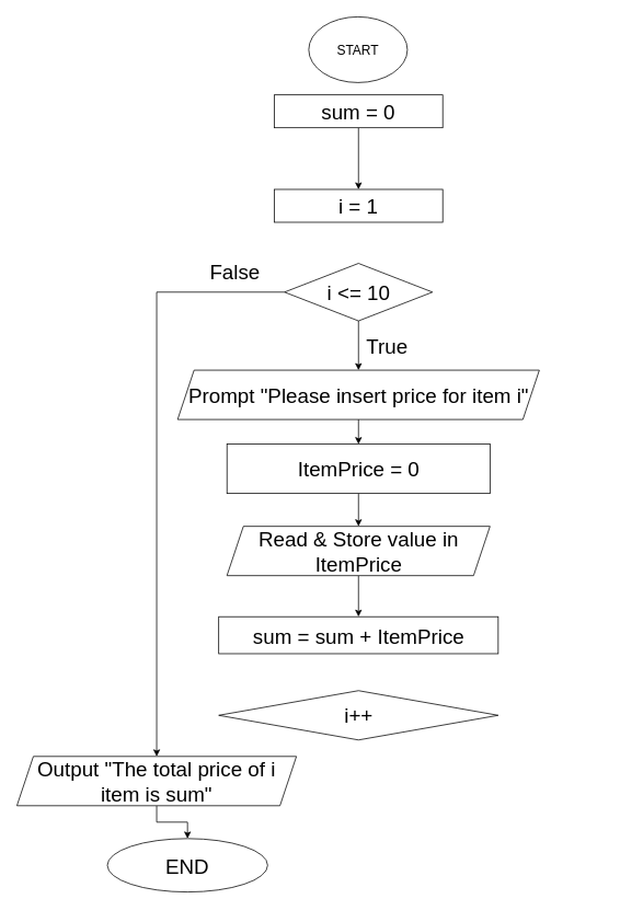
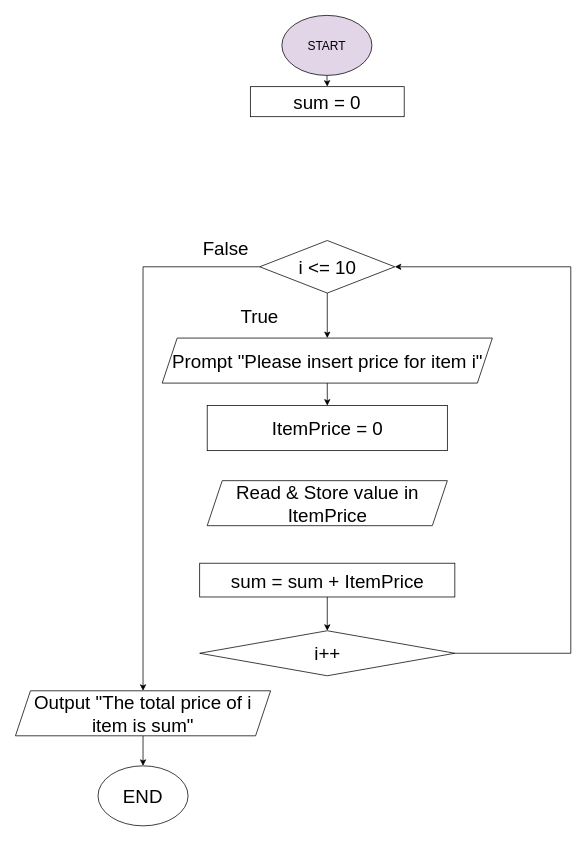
  <mxCell id="0" />
  <mxCell id="1" parent="0" />
- <mxCell id="3" value="START" style="ellipse;whiteSpace=wrap;html=1;fontSize=16;" parent="1" vertex="1"><mxGeometry x="375" y="20" width="120" height="80" as="geometry" /></mxCell>
- <mxCell id="4" style="edgeStyle=orthogonalEdgeStyle;rounded=0;orthogonalLoop=1;jettySize=auto;html=1;exitX=0.5;exitY=1;exitDx=0;exitDy=0;entryX=0.5;entryY=0;entryDx=0;entryDy=0;fontSize=25;" parent="1" source="5" target="11" edge="1"><mxGeometry relative="1" as="geometry" /></mxCell>
+ <mxCell id="2" style="edgeStyle=orthogonalEdgeStyle;rounded=0;orthogonalLoop=1;jettySize=auto;html=1;exitX=0.5;exitY=1;exitDx=0;exitDy=0;entryX=0.5;entryY=0;entryDx=0;entryDy=0;" parent="1" source="3" target="5" edge="1"><mxGeometry relative="1" as="geometry" /></mxCell>
+ <mxCell id="3" value="START" style="ellipse;whiteSpace=wrap;html=1;fontSize=16;fillColor=#e1d5e7;" parent="1" vertex="1"><mxGeometry x="375" y="20" width="120" height="80" as="geometry" /></mxCell>
  <mxCell id="5" value="sum = 0" style="rounded=0;whiteSpace=wrap;html=1;fontSize=25;" parent="1" vertex="1"><mxGeometry x="333" y="115" width="205" height="40" as="geometry" /></mxCell>
  <mxCell id="6" style="edgeStyle=orthogonalEdgeStyle;rounded=0;orthogonalLoop=1;jettySize=auto;html=1;exitX=0.5;exitY=1;exitDx=0;exitDy=0;fontSize=25;" parent="1" source="8" target="10" edge="1"><mxGeometry relative="1" as="geometry" /></mxCell>
  <mxCell id="7" style="edgeStyle=orthogonalEdgeStyle;rounded=0;orthogonalLoop=1;jettySize=auto;html=1;exitX=0;exitY=0.5;exitDx=0;exitDy=0;fontSize=25;" parent="1" source="8" target="22" edge="1"><mxGeometry relative="1" as="geometry"><mxPoint x="80" y="410" as="targetPoint" /></mxGeometry></mxCell>
  <mxCell id="8" value="i &amp;lt;= 10" style="rhombus;whiteSpace=wrap;html=1;fontSize=25;" parent="1" vertex="1"><mxGeometry x="345.5" y="320" width="180" height="70" as="geometry" /></mxCell>
  <mxCell id="9" style="edgeStyle=orthogonalEdgeStyle;rounded=0;orthogonalLoop=1;jettySize=auto;html=1;exitX=0.5;exitY=1;exitDx=0;exitDy=0;entryX=0.5;entryY=0;entryDx=0;entryDy=0;fontSize=25;" parent="1" source="10" target="14" edge="1"><mxGeometry relative="1" as="geometry" /></mxCell>
  <mxCell id="10" value="Prompt &quot;Please insert price for item i&quot;" style="shape=parallelogram;perimeter=parallelogramPerimeter;whiteSpace=wrap;html=1;fixedSize=1;fontSize=25;" parent="1" vertex="1"><mxGeometry x="215.5" y="450" width="440" height="60" as="geometry" /></mxCell>
- <mxCell id="11" value="i = 1" style="rounded=0;whiteSpace=wrap;html=1;fontSize=25;" parent="1" vertex="1"><mxGeometry x="333" y="230" width="205" height="40" as="geometry" /></mxCell>
- <mxCell id="12" value="True" style="text;html=1;align=center;verticalAlign=middle;resizable=0;points=[];autosize=1;strokeColor=none;fillColor=none;fontSize=25;" parent="1" vertex="1"><mxGeometry x="435" y="400" width="70" height="40" as="geometry" /></mxCell>
- <mxCell id="13" style="edgeStyle=orthogonalEdgeStyle;rounded=0;orthogonalLoop=1;jettySize=auto;html=1;exitX=0.5;exitY=1;exitDx=0;exitDy=0;fontSize=25;" parent="1" source="14" target="16" edge="1"><mxGeometry relative="1" as="geometry" /></mxCell>
+ <mxCell id="12" value="True" style="text;html=1;align=center;verticalAlign=middle;resizable=0;points=[];autosize=1;strokeColor=none;fillColor=none;fontSize=25;" parent="1" vertex="1"><mxGeometry x="310" y="400" width="70" height="40" as="geometry" /></mxCell>
  <mxCell id="14" value="ItemPrice = 0" style="rounded=0;whiteSpace=wrap;html=1;fontSize=25;" parent="1" vertex="1"><mxGeometry x="275.5" y="540" width="320" height="60" as="geometry" /></mxCell>
- <mxCell id="15" style="edgeStyle=orthogonalEdgeStyle;rounded=0;orthogonalLoop=1;jettySize=auto;html=1;exitX=0.5;exitY=1;exitDx=0;exitDy=0;fontSize=25;" parent="1" source="16" target="18" edge="1"><mxGeometry relative="1" as="geometry" /></mxCell>
  <mxCell id="16" value="Read &amp;amp; Store value in ItemPrice" style="shape=parallelogram;perimeter=parallelogramPerimeter;whiteSpace=wrap;html=1;fixedSize=1;fontSize=25;" parent="1" vertex="1"><mxGeometry x="275.5" y="640" width="320" height="60" as="geometry" /></mxCell>
+ <mxCell id="17" style="edgeStyle=orthogonalEdgeStyle;rounded=0;orthogonalLoop=1;jettySize=auto;html=1;exitX=0.5;exitY=1;exitDx=0;exitDy=0;entryX=0.5;entryY=0;entryDx=0;entryDy=0;fontSize=25;" parent="1" source="18" target="20" edge="1"><mxGeometry relative="1" as="geometry" /></mxCell>
  <mxCell id="18" value="sum = sum + ItemPrice" style="rounded=0;whiteSpace=wrap;html=1;fontSize=25;" parent="1" vertex="1"><mxGeometry x="265.5" y="750" width="340" height="45" as="geometry" /></mxCell>
+ <mxCell id="19" style="edgeStyle=orthogonalEdgeStyle;rounded=0;orthogonalLoop=1;jettySize=auto;html=1;exitX=1;exitY=0.5;exitDx=0;exitDy=0;entryX=1;entryY=0.5;entryDx=0;entryDy=0;fontSize=25;" parent="1" source="20" target="8" edge="1"><mxGeometry relative="1" as="geometry"><Array as="points"><mxPoint x="760" y="870" /><mxPoint x="760" y="355" /></Array></mxGeometry></mxCell>
  <mxCell id="20" value="i++" style="rhombus;whiteSpace=wrap;html=1;fontSize=25;" parent="1" vertex="1"><mxGeometry x="265.5" y="840" width="340" height="60" as="geometry" /></mxCell>
  <mxCell id="21" style="edgeStyle=orthogonalEdgeStyle;rounded=0;orthogonalLoop=1;jettySize=auto;html=1;exitX=0.5;exitY=1;exitDx=0;exitDy=0;entryX=0.5;entryY=0;entryDx=0;entryDy=0;fontSize=25;" parent="1" source="22" target="24" edge="1"><mxGeometry relative="1" as="geometry" /></mxCell>
  <mxCell id="22" value="Output &quot;The total price of i item is sum&quot;" style="shape=parallelogram;perimeter=parallelogramPerimeter;whiteSpace=wrap;html=1;fixedSize=1;fontSize=25;" parent="1" vertex="1"><mxGeometry x="20" y="920" width="340" height="60" as="geometry" /></mxCell>
- <mxCell id="23" value="False" style="text;html=1;align=center;verticalAlign=middle;resizable=0;points=[];autosize=1;strokeColor=none;fillColor=none;fontSize=25;" parent="1" vertex="1"><mxGeometry x="245" y="310" width="80" height="40" as="geometry" /></mxCell>
- <mxCell id="24" value="END" style="ellipse;whiteSpace=wrap;html=1;fontSize=25;" parent="1" vertex="1"><mxGeometry x="130" y="1020" width="195" height="65" as="geometry" /></mxCell>
+ <mxCell id="23" value="False" style="text;html=1;align=center;verticalAlign=middle;resizable=0;points=[];autosize=1;strokeColor=none;fillColor=none;fontSize=25;" parent="1" vertex="1"><mxGeometry x="260" y="310" width="80" height="40" as="geometry" /></mxCell>
+ <mxCell id="24" value="END" style="ellipse;whiteSpace=wrap;html=1;fontSize=25;" parent="1" vertex="1"><mxGeometry x="130" y="1020" width="120" height="80" as="geometry" /></mxCell>
